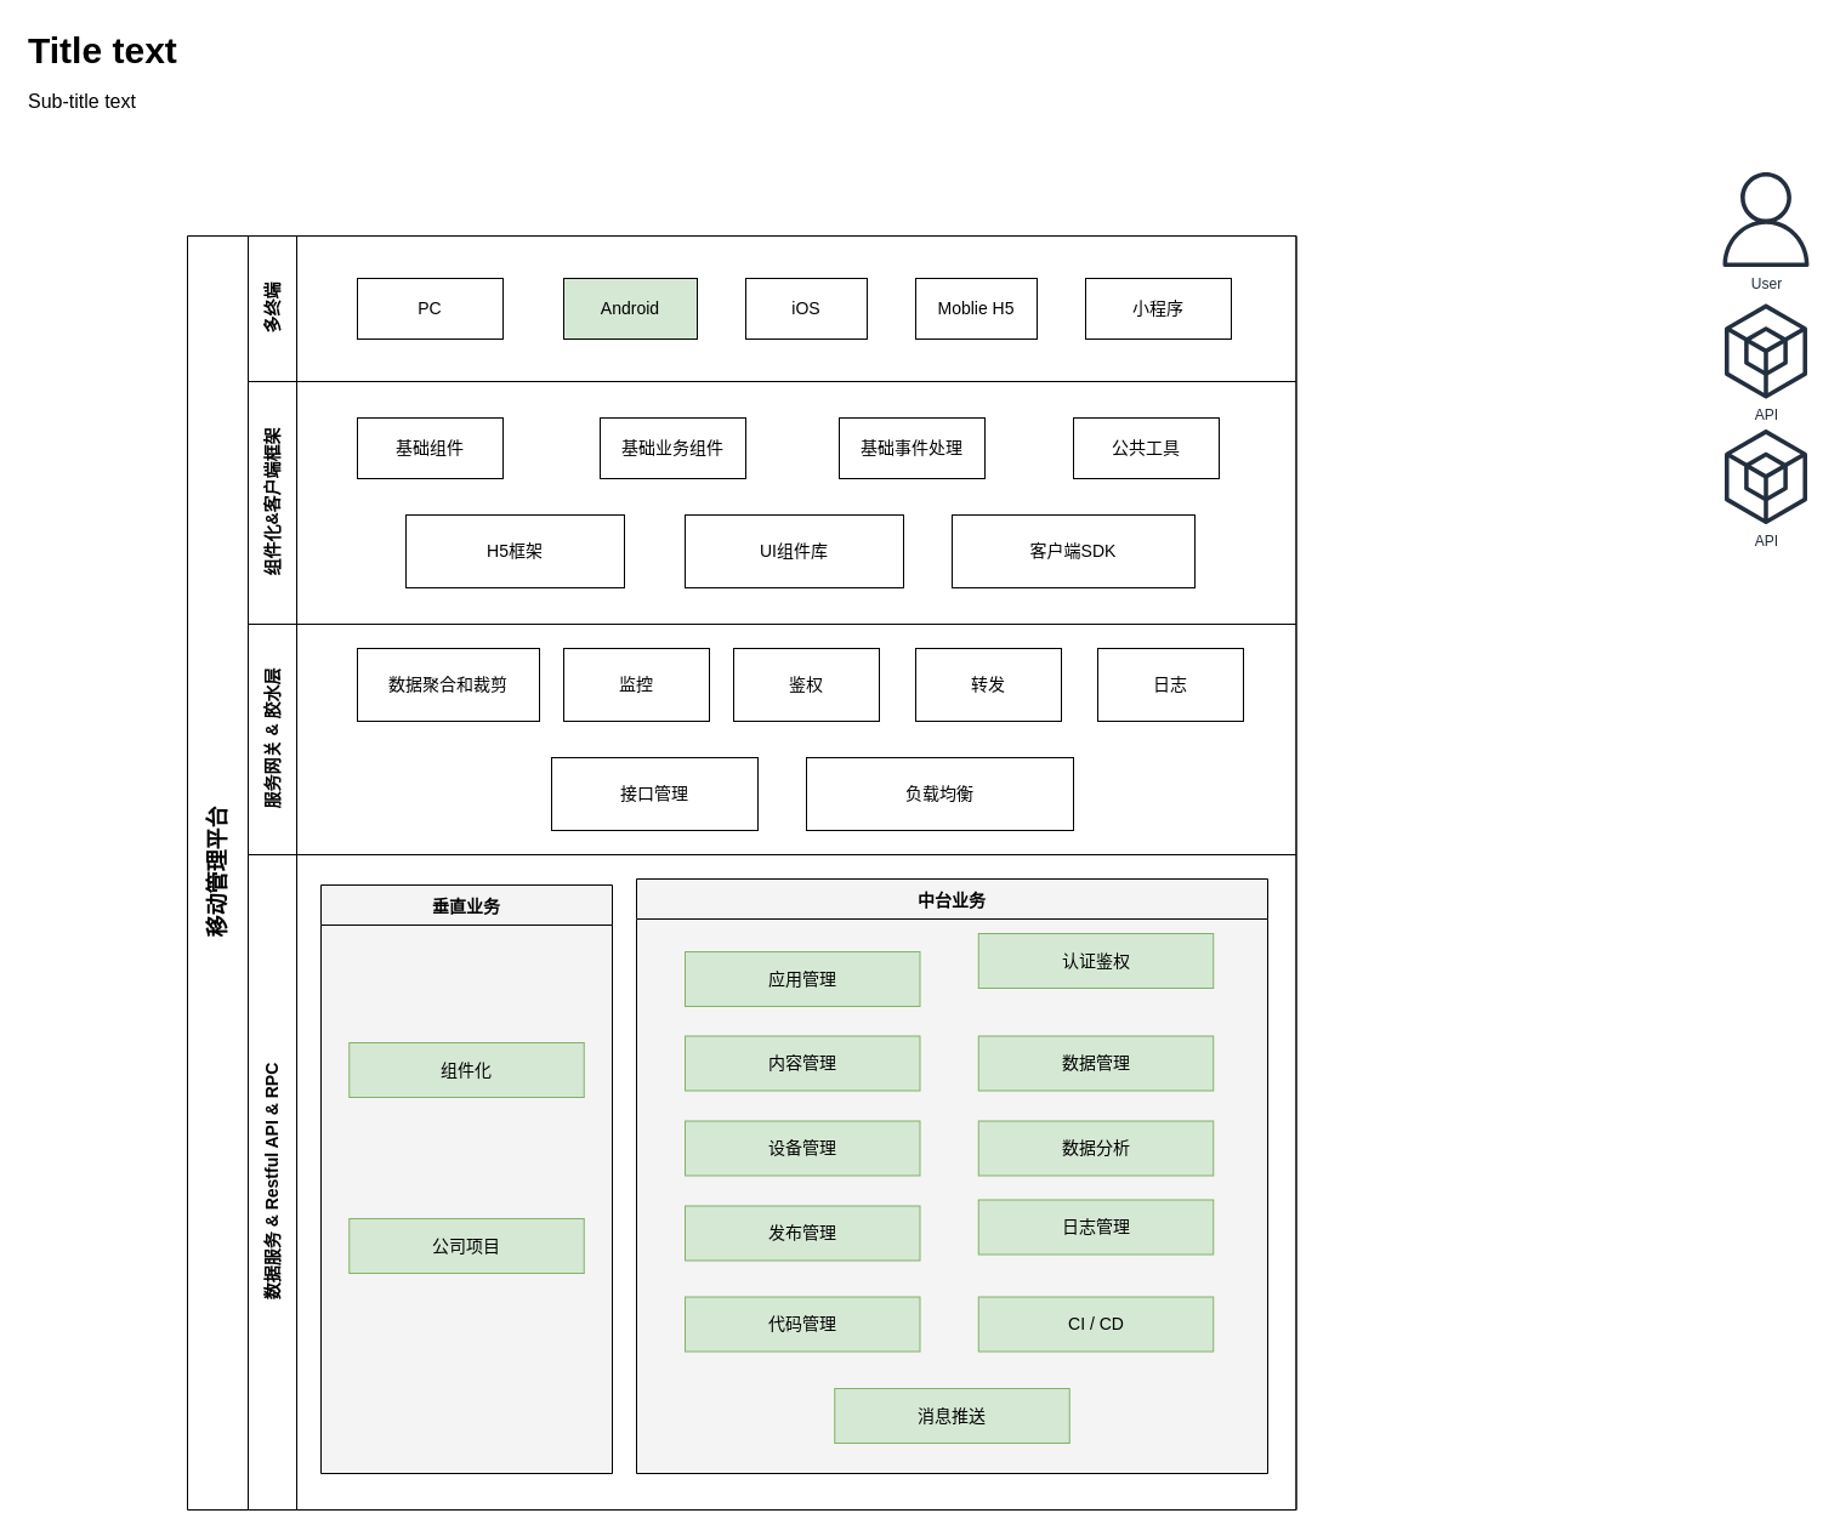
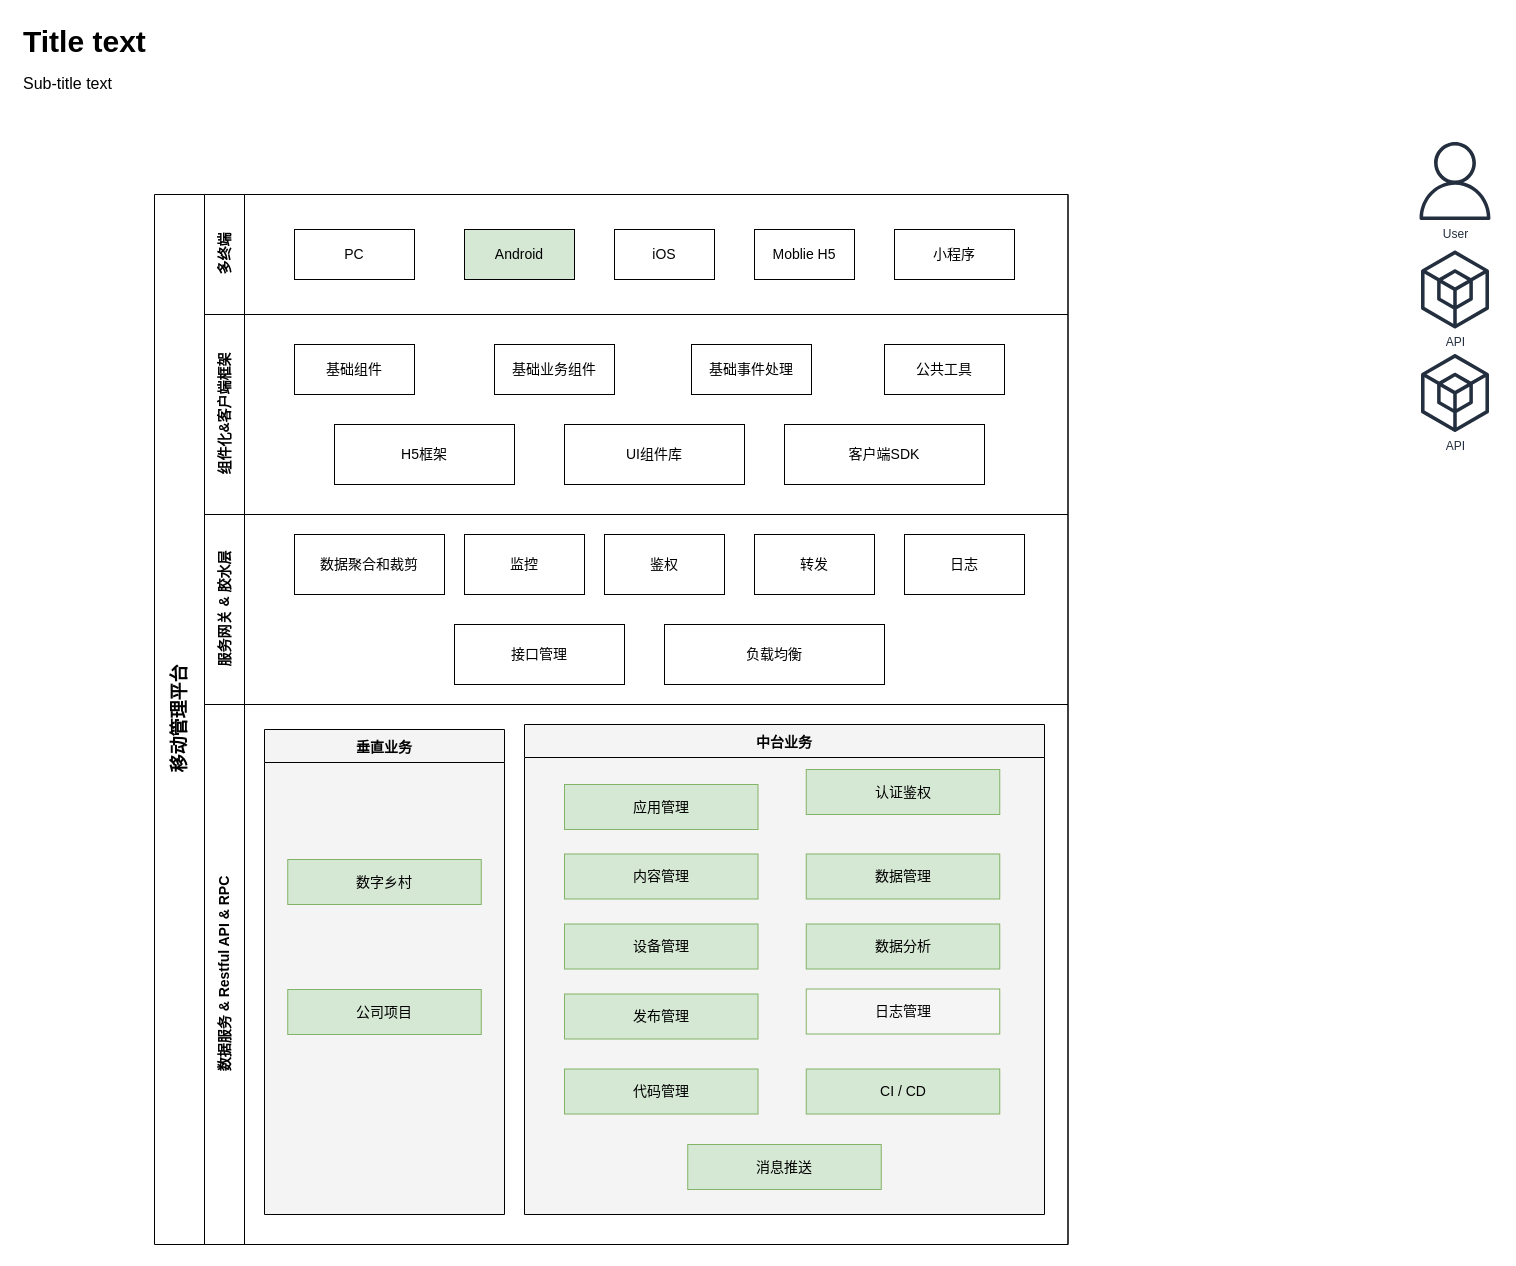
  <mxCell id="0" />
  <mxCell id="1" parent="0" />
  <mxCell id="2" value="Title text&lt;br&gt;" style="text;html=1;resizable=0;points=[];autosize=1;align=left;verticalAlign=top;spacingTop=-4;fontSize=30;fontStyle=1;labelBackgroundColor=none;" parent="1" vertex="1"><mxGeometry x="20.5" y="20.5" width="130" height="40" as="geometry" /></mxCell>
  <mxCell id="3" value="Sub-title text&lt;br style=&quot;font-size: 16px&quot;&gt;" style="text;html=1;resizable=0;points=[];autosize=1;align=left;verticalAlign=top;spacingTop=-4;fontSize=16;labelBackgroundColor=none;" parent="1" vertex="1"><mxGeometry x="20.5" y="70.5" width="100" height="20" as="geometry" /></mxCell>
  <mxCell id="4" value="User" style="outlineConnect=0;fontColor=#232F3E;gradientColor=none;fillColor=#232F3E;strokeColor=none;dashed=0;verticalLabelPosition=bottom;verticalAlign=top;align=center;html=1;fontSize=12;fontStyle=0;aspect=fixed;pointerEvents=1;shape=mxgraph.aws4.user;labelBackgroundColor=none;" parent="1" vertex="1"><mxGeometry x="1415.5" y="141.5" width="78" height="78" as="geometry" /></mxCell>
  <mxCell id="5" value="API" style="outlineConnect=0;fontColor=#232F3E;gradientColor=none;fillColor=#232F3E;strokeColor=none;dashed=0;verticalLabelPosition=bottom;verticalAlign=top;align=center;html=1;fontSize=12;fontStyle=0;aspect=fixed;pointerEvents=1;shape=mxgraph.aws4.external_sdk;labelBackgroundColor=none;" parent="1" vertex="1"><mxGeometry x="1420.5" y="250" width="68" height="78" as="geometry" /></mxCell>
  <mxCell id="6" value="API&lt;br&gt;" style="outlineConnect=0;fontColor=#232F3E;gradientColor=none;fillColor=#232F3E;strokeColor=none;dashed=0;verticalLabelPosition=bottom;verticalAlign=top;align=center;html=1;fontSize=12;fontStyle=0;aspect=fixed;pointerEvents=1;shape=mxgraph.aws4.external_sdk;labelBackgroundColor=none;" parent="1" vertex="1"><mxGeometry x="1420.5" y="353.5" width="68" height="78" as="geometry" /></mxCell>
  <mxCell id="7" value="&lt;font style=&quot;font-size: 18px&quot;&gt;移动管理平台&lt;/font&gt;" style="swimlane;html=1;childLayout=stackLayout;resizeParent=1;resizeParentMax=0;horizontal=0;startSize=50;horizontalStack=0;" vertex="1" parent="1"><mxGeometry x="154" y="194" width="913.5" height="1050" as="geometry" /></mxCell>
  <mxCell id="8" value="&lt;font style=&quot;font-size: 14px;&quot;&gt;多终端&lt;/font&gt;" style="swimlane;html=1;startSize=40;horizontal=0;fontSize=14;" vertex="1" parent="7"><mxGeometry x="50" width="863.5" height="120" as="geometry" /></mxCell>
  <mxCell id="9" value="&lt;font style=&quot;font-size: 14px&quot;&gt;PC&lt;/font&gt;" style="whiteSpace=wrap;html=1;" vertex="1" parent="8"><mxGeometry x="90" y="35" width="120" height="50" as="geometry" /></mxCell>
  <mxCell id="10" value="&lt;font style=&quot;font-size: 14px&quot;&gt;Moblie H5&lt;/font&gt;" style="whiteSpace=wrap;html=1;" vertex="1" parent="8"><mxGeometry x="550" y="35" width="100" height="50" as="geometry" /></mxCell>
  <mxCell id="11" value="&lt;font style=&quot;font-size: 14px&quot;&gt;iOS&lt;/font&gt;" style="whiteSpace=wrap;html=1;" vertex="1" parent="8"><mxGeometry x="410" y="35" width="100" height="50" as="geometry" /></mxCell>
  <mxCell id="12" value="&lt;font style=&quot;font-size: 14px&quot;&gt;Android&lt;/font&gt;" style="whiteSpace=wrap;html=1;fillColor=#d5e8d4;" vertex="1" parent="8"><mxGeometry x="260" y="35" width="110" height="50" as="geometry" /></mxCell>
  <mxCell id="13" value="&lt;font style=&quot;font-size: 14px&quot;&gt;小程序&lt;/font&gt;" style="whiteSpace=wrap;html=1;" vertex="1" parent="8"><mxGeometry x="690" y="35" width="120" height="50" as="geometry" /></mxCell>
  <mxCell id="14" value="&lt;font style=&quot;font-size: 14px&quot;&gt;组件化&amp;amp;客户端框架&lt;/font&gt;" style="swimlane;html=1;startSize=40;horizontal=0;" vertex="1" parent="7"><mxGeometry x="50" y="120" width="863.5" height="200" as="geometry" /></mxCell>
  <mxCell id="15" value="&lt;font style=&quot;font-size: 14px&quot;&gt;公共工具&lt;/font&gt;" style="whiteSpace=wrap;html=1;" vertex="1" parent="14"><mxGeometry x="680" y="30" width="120" height="50" as="geometry" /></mxCell>
  <mxCell id="16" value="&lt;font style=&quot;font-size: 14px&quot;&gt;基础业务组件&lt;/font&gt;" style="whiteSpace=wrap;html=1;" vertex="1" parent="14"><mxGeometry x="290" y="30" width="120" height="50" as="geometry" /></mxCell>
  <mxCell id="17" value="&lt;font style=&quot;font-size: 14px&quot;&gt;基础事件处理&lt;/font&gt;" style="whiteSpace=wrap;html=1;" vertex="1" parent="14"><mxGeometry x="487" y="30" width="120" height="50" as="geometry" /></mxCell>
  <mxCell id="18" value="&lt;font style=&quot;font-size: 14px&quot;&gt;基础组件&lt;/font&gt;" style="whiteSpace=wrap;html=1;" vertex="1" parent="14"><mxGeometry x="90" y="30" width="120" height="50" as="geometry" /></mxCell>
  <mxCell id="19" style="edgeStyle=orthogonalEdgeStyle;rounded=0;orthogonalLoop=1;jettySize=auto;html=1;exitX=0.5;exitY=1;exitDx=0;exitDy=0;" edge="1" parent="14" source="17" target="17"><mxGeometry relative="1" as="geometry" /></mxCell>
  <mxCell id="20" style="edgeStyle=orthogonalEdgeStyle;rounded=0;orthogonalLoop=1;jettySize=auto;html=1;exitX=0.5;exitY=1;exitDx=0;exitDy=0;fontSize=14;" edge="1" parent="14" source="15" target="15"><mxGeometry relative="1" as="geometry" /></mxCell>
  <mxCell id="21" value="客户端SDK" style="whiteSpace=wrap;html=1;fontSize=14;labelBackgroundColor=#ffffff;" vertex="1" parent="14"><mxGeometry x="580" y="110" width="200" height="60" as="geometry" /></mxCell>
  <mxCell id="22" value="UI组件库" style="whiteSpace=wrap;html=1;fontSize=14;labelBackgroundColor=#ffffff;" vertex="1" parent="14"><mxGeometry x="360" y="110" width="180" height="60" as="geometry" /></mxCell>
  <mxCell id="23" value="H5框架" style="whiteSpace=wrap;html=1;fontSize=14;labelBackgroundColor=#ffffff;" vertex="1" parent="14"><mxGeometry x="130" y="110" width="180" height="60" as="geometry" /></mxCell>
  <mxCell id="24" value="&lt;font style=&quot;font-size: 14px&quot;&gt;服务网关 &amp;amp; 胶水层&lt;/font&gt;" style="swimlane;html=1;startSize=40;horizontal=0;" vertex="1" parent="7"><mxGeometry x="50" y="320" width="863.5" height="190" as="geometry"><mxRectangle x="50" y="320" width="863.5" height="40" as="alternateBounds" /></mxGeometry></mxCell>
  <mxCell id="25" value="日志" style="whiteSpace=wrap;html=1;fontSize=14;" vertex="1" parent="24"><mxGeometry x="700" y="20" width="120" height="60" as="geometry" /></mxCell>
  <mxCell id="26" value="转发" style="whiteSpace=wrap;html=1;fontSize=14;" vertex="1" parent="24"><mxGeometry x="550" y="20" width="120" height="60" as="geometry" /></mxCell>
  <mxCell id="27" value="鉴权" style="whiteSpace=wrap;html=1;fontSize=14;" vertex="1" parent="24"><mxGeometry x="400" y="20" width="120" height="60" as="geometry" /></mxCell>
  <mxCell id="28" value="监控" style="whiteSpace=wrap;html=1;fontSize=14;" vertex="1" parent="24"><mxGeometry x="260" y="20" width="120" height="60" as="geometry" /></mxCell>
  <mxCell id="29" value="数据聚合和裁剪" style="whiteSpace=wrap;html=1;fontSize=14;" vertex="1" parent="24"><mxGeometry x="90" y="20" width="150" height="60" as="geometry" /></mxCell>
  <mxCell id="30" value="接口管理" style="whiteSpace=wrap;html=1;fontSize=14;" vertex="1" parent="24"><mxGeometry x="250" y="110" width="170" height="60" as="geometry" /></mxCell>
  <mxCell id="31" value="负载均衡" style="whiteSpace=wrap;html=1;fontSize=14;" vertex="1" parent="24"><mxGeometry x="460" y="110" width="220" height="60" as="geometry" /></mxCell>
  <mxCell id="32" value="&lt;font style=&quot;font-size: 14px&quot;&gt;数据服务 &amp;amp; Restful API &amp;amp; RPC&lt;/font&gt;" style="swimlane;html=1;startSize=40;horizontal=0;fontSize=14;" vertex="1" parent="7"><mxGeometry x="50" y="510" width="863.5" height="540" as="geometry"><mxRectangle x="50" y="320" width="863.5" height="40" as="alternateBounds" /></mxGeometry></mxCell>
  <mxCell id="33" value="中台业务" style="swimlane;fontSize=14;align=center;swimlaneFillColor=#f4f4f4;fillColor=#f4f4f4;collapsible=0;startSize=33;" parent="32" vertex="1"><mxGeometry x="320" y="20" width="520" height="490" as="geometry" /></mxCell>
  <mxCell id="34" value="应用管理" style="rounded=0;whiteSpace=wrap;html=1;fillColor=#d5e8d4;strokeColor=#82b366;fontSize=14;" parent="33" vertex="1"><mxGeometry x="40" y="60" width="193.5" height="45" as="geometry" /></mxCell>
  <mxCell id="35" value="内容管理" style="rounded=0;whiteSpace=wrap;html=1;fillColor=#d5e8d4;strokeColor=#82b366;fontSize=14;" parent="33" vertex="1"><mxGeometry x="40" y="129.5" width="193.5" height="45" as="geometry" /></mxCell>
  <mxCell id="36" value="设备管理" style="rounded=0;whiteSpace=wrap;html=1;fillColor=#d5e8d4;strokeColor=#82b366;fontSize=14;" parent="33" vertex="1"><mxGeometry x="40" y="199.5" width="193.5" height="45" as="geometry" /></mxCell>
  <mxCell id="37" value="发布管理" style="rounded=0;whiteSpace=wrap;html=1;fillColor=#d5e8d4;strokeColor=#82b366;fontSize=14;" parent="33" vertex="1"><mxGeometry x="40" y="269.5" width="193.5" height="45" as="geometry" /></mxCell>
  <mxCell id="38" value="认证鉴权" style="rounded=0;whiteSpace=wrap;html=1;fillColor=#d5e8d4;strokeColor=#82b366;fontSize=14;" vertex="1" parent="33"><mxGeometry x="281.75" y="45" width="193.5" height="45" as="geometry" /></mxCell>
  <mxCell id="39" value="数据管理" style="rounded=0;whiteSpace=wrap;html=1;fillColor=#d5e8d4;strokeColor=#82b366;fontSize=14;" vertex="1" parent="33"><mxGeometry x="281.75" y="129.5" width="193.5" height="45" as="geometry" /></mxCell>
  <mxCell id="40" value="数据分析" style="rounded=0;whiteSpace=wrap;html=1;fillColor=#d5e8d4;strokeColor=#82b366;fontSize=14;" vertex="1" parent="33"><mxGeometry x="281.75" y="199.5" width="193.5" height="45" as="geometry" /></mxCell>
- <mxCell id="41" value="日志管理" style="rounded=0;whiteSpace=wrap;html=1;fillColor=#d5e8d4;strokeColor=#82b366;fontSize=14;" vertex="1" parent="33"><mxGeometry x="281.75" y="264.5" width="193.5" height="45" as="geometry" /></mxCell>
+ <mxCell id="41" value="日志管理" style="rounded=0;whiteSpace=wrap;html=1;fillColor=#f5f5f5;strokeColor=#82b366;fontSize=14;" vertex="1" parent="33"><mxGeometry x="281.75" y="264.5" width="193.5" height="45" as="geometry" /></mxCell>
  <mxCell id="42" value="代码管理" style="rounded=0;whiteSpace=wrap;html=1;fillColor=#d5e8d4;strokeColor=#82b366;fontSize=14;" vertex="1" parent="33"><mxGeometry x="40" y="344.5" width="193.5" height="45" as="geometry" /></mxCell>
  <mxCell id="43" value="CI / CD" style="rounded=0;whiteSpace=wrap;html=1;fillColor=#d5e8d4;strokeColor=#82b366;fontSize=14;" vertex="1" parent="33"><mxGeometry x="281.75" y="344.5" width="193.5" height="45" as="geometry" /></mxCell>
  <mxCell id="44" value="&lt;span style=&quot;font-weight: normal&quot;&gt;消息推送&lt;/span&gt;" style="rounded=0;whiteSpace=wrap;html=1;fillColor=#d5e8d4;strokeColor=#82b366;fontSize=14;fontStyle=1" vertex="1" parent="33"><mxGeometry x="163.25" y="420" width="193.5" height="45" as="geometry" /></mxCell>
  <mxCell id="45" value="垂直业务" style="swimlane;fontSize=14;align=center;swimlaneFillColor=#f4f4f4;fillColor=#f4f4f4;collapsible=0;startSize=33;" parent="32" vertex="1"><mxGeometry x="60" y="25" width="240" height="485" as="geometry" /></mxCell>
- <mxCell id="46" value="&lt;font style=&quot;font-size: 14px&quot;&gt;组件化&lt;/font&gt;" style="rounded=0;whiteSpace=wrap;html=1;fillColor=#d5e8d4;strokeColor=#82b366;" parent="45" vertex="1"><mxGeometry x="23.25" y="130" width="193.5" height="45" as="geometry" /></mxCell>
- <mxCell id="47" value="&lt;font style=&quot;font-size: 14px&quot;&gt;公司项目&lt;/font&gt;" style="rounded=0;whiteSpace=wrap;html=1;fillColor=#d5e8d4;strokeColor=#82b366;" parent="45" vertex="1"><mxGeometry x="23.25" y="275" width="193.5" height="45" as="geometry" /></mxCell>
+ <mxCell id="46" value="&lt;font style=&quot;font-size: 14px&quot;&gt;数字乡村&lt;/font&gt;" style="rounded=0;whiteSpace=wrap;html=1;fillColor=#d5e8d4;strokeColor=#82b366;" parent="45" vertex="1"><mxGeometry x="23.25" y="130" width="193.5" height="45" as="geometry" /></mxCell>
+ <mxCell id="47" value="&lt;font style=&quot;font-size: 14px&quot;&gt;公司项目&lt;/font&gt;" style="rounded=0;whiteSpace=wrap;html=1;fillColor=#d5e8d4;strokeColor=#82b366;" parent="45" vertex="1"><mxGeometry x="23.25" y="260" width="193.5" height="45" as="geometry" /></mxCell>
